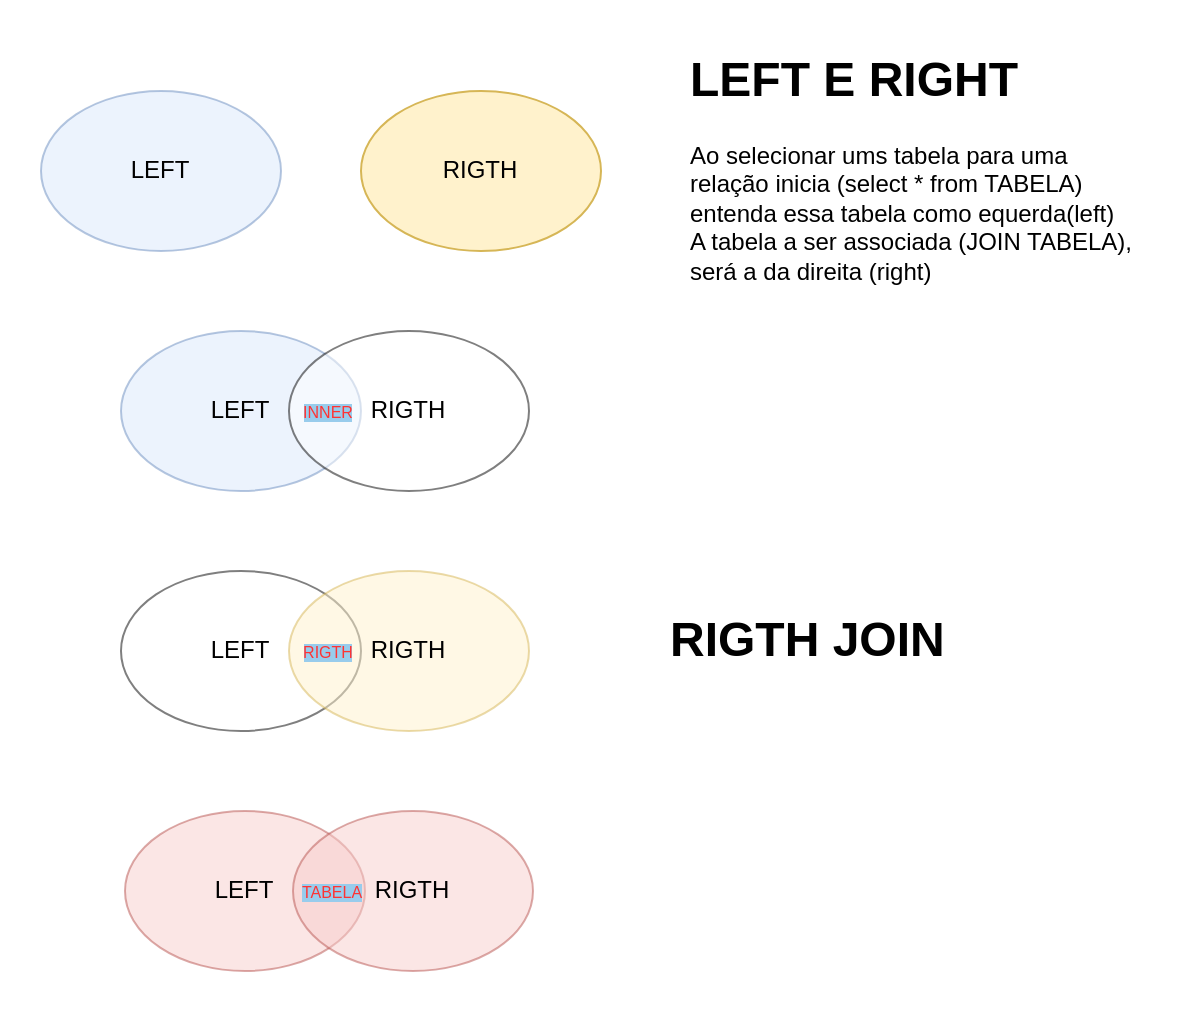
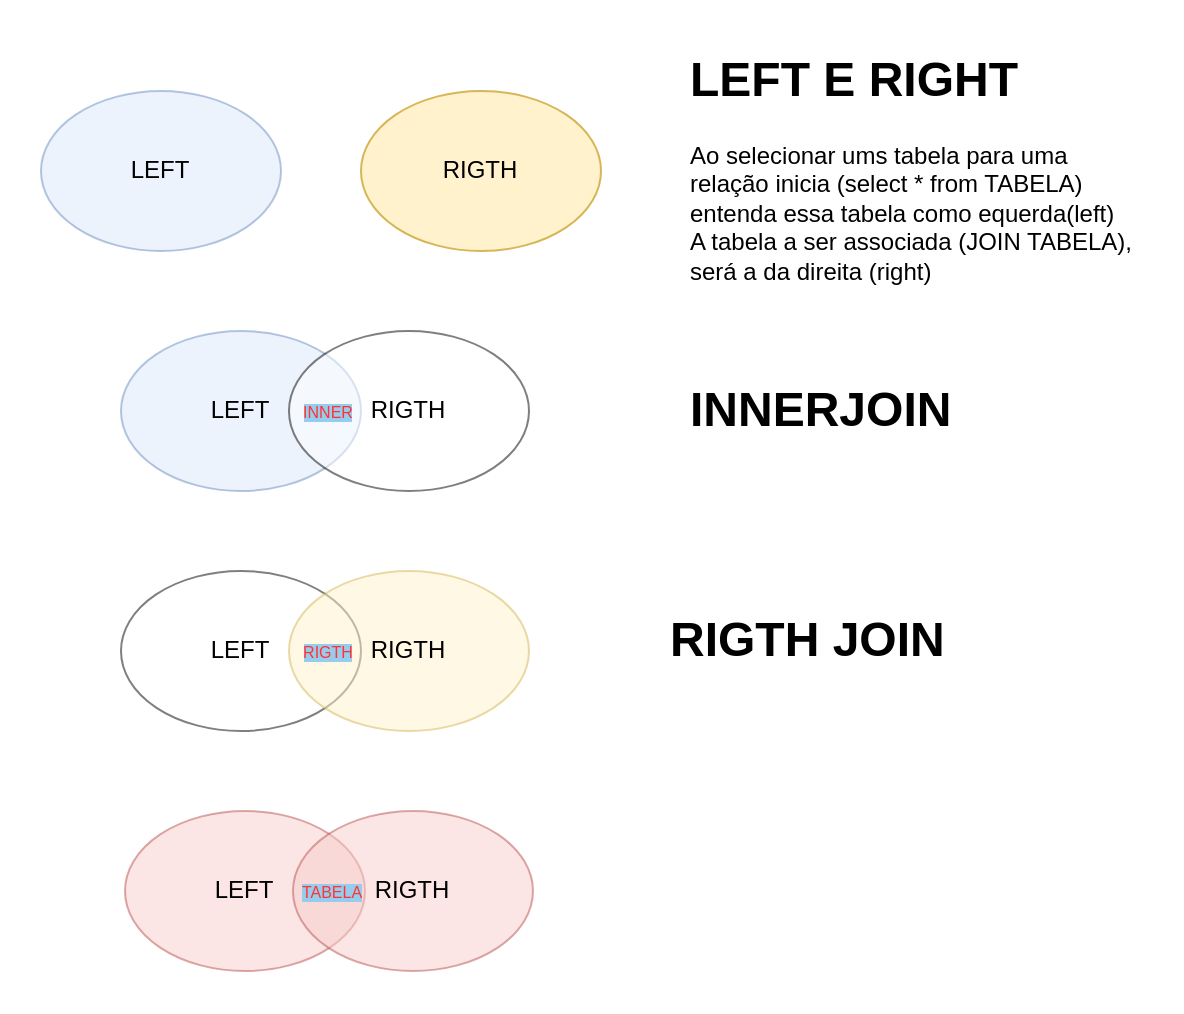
  <mxCell id="0" />
  <mxCell id="1" parent="0" />
  <mxCell id="2" value="LEFT" style="ellipse;whiteSpace=wrap;html=1;fillColor=#dae8fc;strokeColor=#6c8ebf;opacity=50;" vertex="1" parent="1"><mxGeometry x="20" y="45" width="120" height="80" as="geometry" /></mxCell>
  <mxCell id="3" value="RIGTH" style="ellipse;whiteSpace=wrap;html=1;fillColor=#fff2cc;strokeColor=#d6b656;" vertex="1" parent="1"><mxGeometry x="180" y="45" width="120" height="80" as="geometry" /></mxCell>
  <mxCell id="4" value="&lt;h1&gt;LEFT E RIGHT&lt;/h1&gt;&lt;p&gt;Ao selecionar ums tabela para uma relação inicia (select * from TABELA) entenda essa tabela como equerda(left) A tabela a ser associada (JOIN TABELA), será a da direita (right)&lt;/p&gt;" style="text;html=1;strokeColor=none;fillColor=none;spacing=5;spacingTop=-20;whiteSpace=wrap;overflow=hidden;rounded=0;opacity=50;" vertex="1" parent="1"><mxGeometry x="340" y="20" width="230" height="130" as="geometry" /></mxCell>
  <mxCell id="5" value="LEFT" style="ellipse;whiteSpace=wrap;html=1;fillColor=#dae8fc;strokeColor=#6c8ebf;opacity=50;" vertex="1" parent="1"><mxGeometry x="60" y="165" width="120" height="80" as="geometry" /></mxCell>
  <mxCell id="6" value="RIGTH" style="ellipse;whiteSpace=wrap;html=1;opacity=50;" vertex="1" parent="1"><mxGeometry x="144" y="165" width="120" height="80" as="geometry" /></mxCell>
  <mxCell id="7" value="&lt;font color=&quot;#ff3333&quot; style=&quot;font-size: 8px; background-color: rgb(152, 204, 236);&quot;&gt;INNER&lt;/font&gt;" style="text;html=1;align=center;verticalAlign=middle;whiteSpace=wrap;rounded=0;opacity=50;" vertex="1" parent="1"><mxGeometry x="134" y="190" width="60" height="30" as="geometry" /></mxCell>
+ <mxCell id="8" value="&lt;h1&gt;&lt;span style=&quot;background-color: initial;&quot;&gt;INNERJOIN&lt;/span&gt;&lt;/h1&gt;&lt;div&gt;&lt;span style=&quot;background-color: initial;&quot;&gt;&amp;nbsp;&lt;/span&gt;&lt;/div&gt;" style="text;html=1;strokeColor=none;fillColor=none;spacing=5;spacingTop=-20;whiteSpace=wrap;overflow=hidden;rounded=0;opacity=50;" vertex="1" parent="1"><mxGeometry x="340" y="185" width="230" height="40" as="geometry" /></mxCell>
  <mxCell id="9" value="LEFT" style="ellipse;whiteSpace=wrap;html=1;opacity=50;" vertex="1" parent="1"><mxGeometry x="60" y="285" width="120" height="80" as="geometry" /></mxCell>
  <mxCell id="10" value="RIGTH" style="ellipse;whiteSpace=wrap;html=1;fillColor=#fff2cc;strokeColor=#d6b656;opacity=50;" vertex="1" parent="1"><mxGeometry x="144" y="285" width="120" height="80" as="geometry" /></mxCell>
  <mxCell id="11" value="&lt;font color=&quot;#ff3333&quot; style=&quot;font-size: 8px; background-color: rgb(152, 204, 236);&quot;&gt;RIGTH&lt;/font&gt;" style="text;html=1;align=center;verticalAlign=middle;whiteSpace=wrap;rounded=0;opacity=50;" vertex="1" parent="1"><mxGeometry x="134" y="310" width="60" height="30" as="geometry" /></mxCell>
  <mxCell id="12" value="&lt;h1&gt;&lt;span style=&quot;background-color: initial;&quot;&gt;RIGTH JOIN&lt;/span&gt;&lt;/h1&gt;&lt;div&gt;&lt;span style=&quot;background-color: initial;&quot;&gt;&amp;nbsp;&lt;/span&gt;&lt;/div&gt;" style="text;html=1;strokeColor=none;fillColor=none;spacing=5;spacingTop=-20;whiteSpace=wrap;overflow=hidden;rounded=0;opacity=50;" vertex="1" parent="1"><mxGeometry x="330" y="300" width="230" height="40" as="geometry" /></mxCell>
  <mxCell id="13" value="LEFT" style="ellipse;whiteSpace=wrap;html=1;opacity=50;fillColor=#f8cecc;strokeColor=#b85450;" vertex="1" parent="1"><mxGeometry x="62" y="405" width="120" height="80" as="geometry" /></mxCell>
  <mxCell id="14" value="RIGTH" style="ellipse;whiteSpace=wrap;html=1;fillColor=#f8cecc;strokeColor=#b85450;opacity=50;" vertex="1" parent="1"><mxGeometry x="146" y="405" width="120" height="80" as="geometry" /></mxCell>
  <mxCell id="15" value="&lt;font color=&quot;#ff3333&quot; style=&quot;font-size: 8px; background-color: rgb(152, 204, 236);&quot;&gt;TABELA&lt;/font&gt;" style="text;html=1;align=center;verticalAlign=middle;whiteSpace=wrap;rounded=0;opacity=50;" vertex="1" parent="1"><mxGeometry x="136" y="430" width="60" height="30" as="geometry" /></mxCell>
